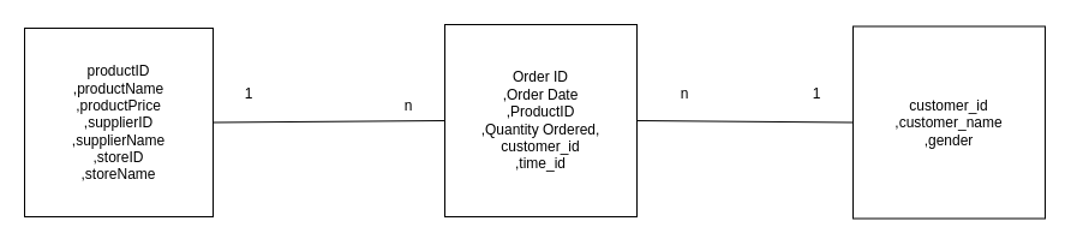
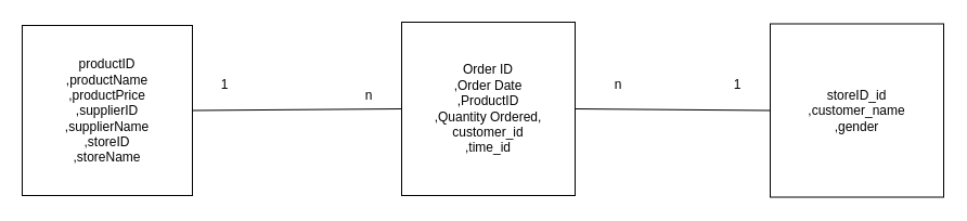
  <mxCell id="0" />
  <mxCell id="1" parent="0" />
  <mxCell id="2" value="productID&lt;div&gt;,productName&lt;/div&gt;&lt;div&gt;,productPrice&lt;/div&gt;&lt;div&gt;,supplierID&lt;/div&gt;&lt;div&gt;&lt;span style=&quot;background-color: initial;&quot;&gt;,supplierName&lt;/span&gt;&lt;/div&gt;&lt;div&gt;&lt;span style=&quot;background-color: initial;&quot;&gt;,storeID&lt;/span&gt;&lt;/div&gt;&lt;div&gt;&lt;span style=&quot;background-color: initial;&quot;&gt;,storeName&lt;/span&gt;&lt;br&gt;&lt;/div&gt;" style="whiteSpace=wrap;html=1;aspect=fixed;" vertex="1" parent="1"><mxGeometry x="20" y="23" width="157" height="157" as="geometry" /></mxCell>
- <mxCell id="3" value="customer_id&lt;div&gt;,customer_name&lt;/div&gt;&lt;div&gt;,gender&lt;/div&gt;" style="whiteSpace=wrap;html=1;aspect=fixed;" vertex="1" parent="1"><mxGeometry x="710" y="21.5" width="160" height="160" as="geometry" /></mxCell>
+ <mxCell id="3" value="storeID_id&lt;div&gt;,customer_name&lt;/div&gt;&lt;div&gt;,gender&lt;/div&gt;" style="whiteSpace=wrap;html=1;aspect=fixed;" vertex="1" parent="1"><mxGeometry x="710" y="21.5" width="160" height="160" as="geometry" /></mxCell>
  <mxCell id="4" value="Order ID&lt;div&gt;,Order Date&lt;/div&gt;&lt;div&gt;,ProductID&lt;/div&gt;&lt;div&gt;,Quantity Ordered,&lt;/div&gt;&lt;div&gt;customer_id&lt;/div&gt;&lt;div&gt;,time_id&lt;br&gt;&lt;/div&gt;" style="whiteSpace=wrap;html=1;aspect=fixed;" vertex="1" parent="1"><mxGeometry x="370" y="20" width="160" height="160" as="geometry" /></mxCell>
  <mxCell id="5" value="" style="endArrow=none;html=1;rounded=0;exitX=1;exitY=0.5;exitDx=0;exitDy=0;entryX=0;entryY=0.5;entryDx=0;entryDy=0;" edge="1" parent="1" source="2" target="4"><mxGeometry width="50" height="50" relative="1" as="geometry"><mxPoint x="400" y="63" as="sourcePoint" /><mxPoint x="450" y="13" as="targetPoint" /></mxGeometry></mxCell>
  <mxCell id="6" value="" style="endArrow=none;html=1;rounded=0;exitX=0;exitY=0.5;exitDx=0;exitDy=0;entryX=1;entryY=0.5;entryDx=0;entryDy=0;" edge="1" parent="1" source="3" target="4"><mxGeometry width="50" height="50" relative="1" as="geometry"><mxPoint x="307" y="92" as="sourcePoint" /><mxPoint x="410" y="93" as="targetPoint" /></mxGeometry></mxCell>
  <mxCell id="7" value="n&lt;span style=&quot;color: rgba(0, 0, 0, 0); font-family: monospace; font-size: 0px; text-align: start; text-wrap: nowrap;&quot;&gt;%3CmxGraphModel%3E%3Croot%3E%3CmxCell%20id%3D%220%22%2F%3E%3CmxCell%20id%3D%221%22%20parent%3D%220%22%2F%3E%3CmxCell%20id%3D%222%22%20value%3D%22%22%20style%3D%22endArrow%3Dnone%3Bhtml%3D1%3Brounded%3D0%3BexitX%3D1%3BexitY%3D0.5%3BexitDx%3D0%3BexitDy%3D0%3BentryX%3D0%3BentryY%3D0.5%3BentryDx%3D0%3BentryDy%3D0%3B%22%20edge%3D%221%22%20parent%3D%221%22%3E%3CmxGeometry%20width%3D%2250%22%20height%3D%2250%22%20relative%3D%221%22%20as%3D%22geometry%22%3E%3CmxPoint%20x%3D%22297%22%20y%3D%22339%22%20as%3D%22sourcePoint%22%2F%3E%3CmxPoint%20x%3D%22400%22%20y%3D%22340%22%20as%3D%22targetPoint%22%2F%3E%3C%2FmxGeometry%3E%3C%2FmxCell%3E%3C%2Froot%3E%3C%2FmxGraphModel%3E&lt;/span&gt;" style="text;html=1;align=center;verticalAlign=middle;whiteSpace=wrap;rounded=0;" vertex="1" parent="1"><mxGeometry x="310" y="73" width="60" height="30" as="geometry" /></mxCell>
  <mxCell id="8" value="n&lt;span style=&quot;color: rgba(0, 0, 0, 0); font-family: monospace; font-size: 0px; text-align: start; text-wrap: nowrap;&quot;&gt;%3CmxGraphModel%3E%3Croot%3E%3CmxCell%20id%3D%220%22%2F%3E%3CmxCell%20id%3D%221%22%20parent%3D%220%22%2F%3E%3CmxCell%20id%3D%222%22%20value%3D%22%22%20style%3D%22endArrow%3Dnone%3Bhtml%3D1%3Brounded%3D0%3BexitX%3D1%3BexitY%3D0.5%3BexitDx%3D0%3BexitDy%3D0%3BentryX%3D0%3BentryY%3D0.5%3BentryDx%3D0%3BentryDy%3D0%3B%22%20edge%3D%221%22%20parent%3D%221%22%3E%3CmxGeometry%20width%3D%2250%22%20height%3D%2250%22%20relative%3D%221%22%20as%3D%22geometry%22%3E%3CmxPoint%20x%3D%22297%22%20y%3D%22339%22%20as%3D%22sourcePoint%22%2F%3E%3CmxPoint%20x%3D%22400%22%20y%3D%22340%22%20as%3D%22targetPoint%22%2F%3E%3C%2FmxGeometry%3E%3C%2FmxCell%3E%3C%2Froot%3E%3C%2FmxGraphModel%3E&lt;/span&gt;" style="text;html=1;align=center;verticalAlign=middle;whiteSpace=wrap;rounded=0;" vertex="1" parent="1"><mxGeometry x="540" y="63" width="60" height="30" as="geometry" /></mxCell>
  <mxCell id="9" value="1" style="text;html=1;align=center;verticalAlign=middle;whiteSpace=wrap;rounded=0;" vertex="1" parent="1"><mxGeometry x="650" y="63" width="60" height="30" as="geometry" /></mxCell>
  <mxCell id="10" value="1" style="text;html=1;align=center;verticalAlign=middle;whiteSpace=wrap;rounded=0;" vertex="1" parent="1"><mxGeometry x="177" y="63" width="60" height="30" as="geometry" /></mxCell>
